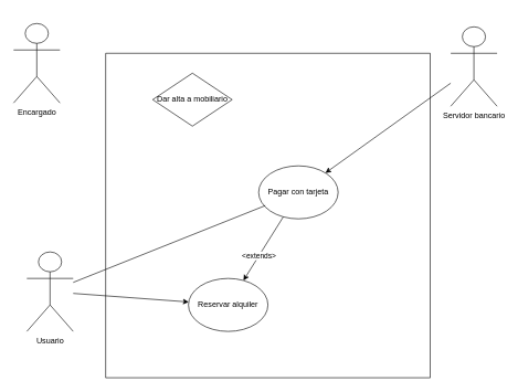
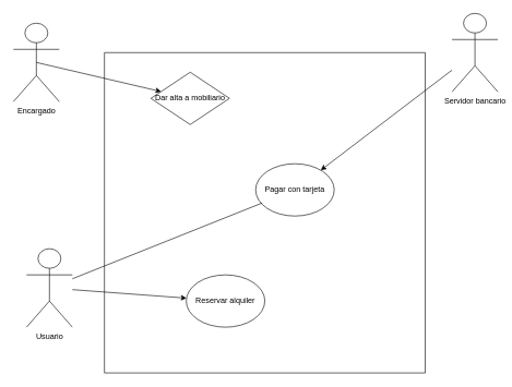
  <mxCell id="0" />
  <mxCell id="1" parent="0" />
  <mxCell id="2" value="" style="swimlane;startSize=0;" vertex="1" parent="1"><mxGeometry x="159" y="80" width="490" height="490" as="geometry" /></mxCell>
  <mxCell id="3" value="Dar alta a mobiliario" style="rhombus;whiteSpace=wrap;html=1;" vertex="1" parent="2"><mxGeometry x="71" y="30" width="120" height="80" as="geometry" /></mxCell>
  <mxCell id="4" value="Reservar alquiler" style="ellipse;whiteSpace=wrap;html=1;" vertex="1" parent="2"><mxGeometry x="125" y="340" width="120" height="80" as="geometry" /></mxCell>
  <mxCell id="5" value="Pagar con tarjeta" style="ellipse;whiteSpace=wrap;html=1;" vertex="1" parent="2"><mxGeometry x="231" y="170" width="120" height="80" as="geometry" /></mxCell>
- <mxCell id="6" value="" style="endArrow=classic;html=1;rounded=0;" edge="1" parent="2" source="5" target="4"><mxGeometry width="50" height="50" relative="1" as="geometry"><mxPoint x="541" y="54.39" as="sourcePoint" /><mxPoint x="398.917" y="234.593" as="targetPoint" /></mxGeometry></mxCell>
- <mxCell id="7" value="&amp;lt;extends&amp;gt;&amp;nbsp;" style="edgeLabel;html=1;align=center;verticalAlign=middle;resizable=0;points=[];" vertex="1" connectable="0" parent="6"><mxGeometry x="0.197" y="1" relative="1" as="geometry"><mxPoint as="offset" /></mxGeometry></mxCell>
  <mxCell id="8" value="Encargado&lt;br&gt;" style="shape=umlActor;verticalLabelPosition=bottom;verticalAlign=top;html=1;outlineConnect=0;" vertex="1" parent="1"><mxGeometry x="20" y="35" width="70" height="120" as="geometry" /></mxCell>
  <mxCell id="9" value="Usuario" style="shape=umlActor;verticalLabelPosition=bottom;verticalAlign=top;html=1;outlineConnect=0;" vertex="1" parent="1"><mxGeometry x="40" y="380" width="70" height="120" as="geometry" /></mxCell>
- <mxCell id="10" value="Servidor bancario" style="shape=umlActor;verticalLabelPosition=bottom;verticalAlign=top;html=1;outlineConnect=0;" vertex="1" parent="1"><mxGeometry x="680" y="40" width="70" height="120" as="geometry" /></mxCell>
+ <mxCell id="10" value="Servidor bancario" style="shape=umlActor;verticalLabelPosition=bottom;verticalAlign=top;html=1;outlineConnect=0;" vertex="1" parent="1"><mxGeometry x="690" y="20" width="70" height="120" as="geometry" /></mxCell>
  <mxCell id="11" value="" style="endArrow=classic;html=1;rounded=0;" edge="1" parent="1" source="10" target="5"><mxGeometry width="50" height="50" relative="1" as="geometry"><mxPoint x="380" y="350" as="sourcePoint" /><mxPoint x="430" y="300" as="targetPoint" /></mxGeometry></mxCell>
+ <mxCell id="12" value="" style="endArrow=classic;html=1;rounded=0;exitX=0.5;exitY=0.5;exitDx=0;exitDy=0;exitPerimeter=0;" edge="1" parent="1" source="8" target="3"><mxGeometry width="50" height="50" relative="1" as="geometry"><mxPoint x="380" y="350" as="sourcePoint" /><mxPoint x="430" y="300" as="targetPoint" /></mxGeometry></mxCell>
  <mxCell id="13" value="" style="endArrow=none;html=1;rounded=0;" edge="1" parent="1" source="9"><mxGeometry width="50" height="50" relative="1" as="geometry"><mxPoint x="380" y="350" as="sourcePoint" /><mxPoint x="400" y="310" as="targetPoint" /></mxGeometry></mxCell>
  <mxCell id="14" value="" style="endArrow=classic;html=1;rounded=0;" edge="1" parent="1" source="9" target="4"><mxGeometry width="50" height="50" relative="1" as="geometry"><mxPoint x="380" y="350" as="sourcePoint" /><mxPoint x="430" y="300" as="targetPoint" /></mxGeometry></mxCell>
